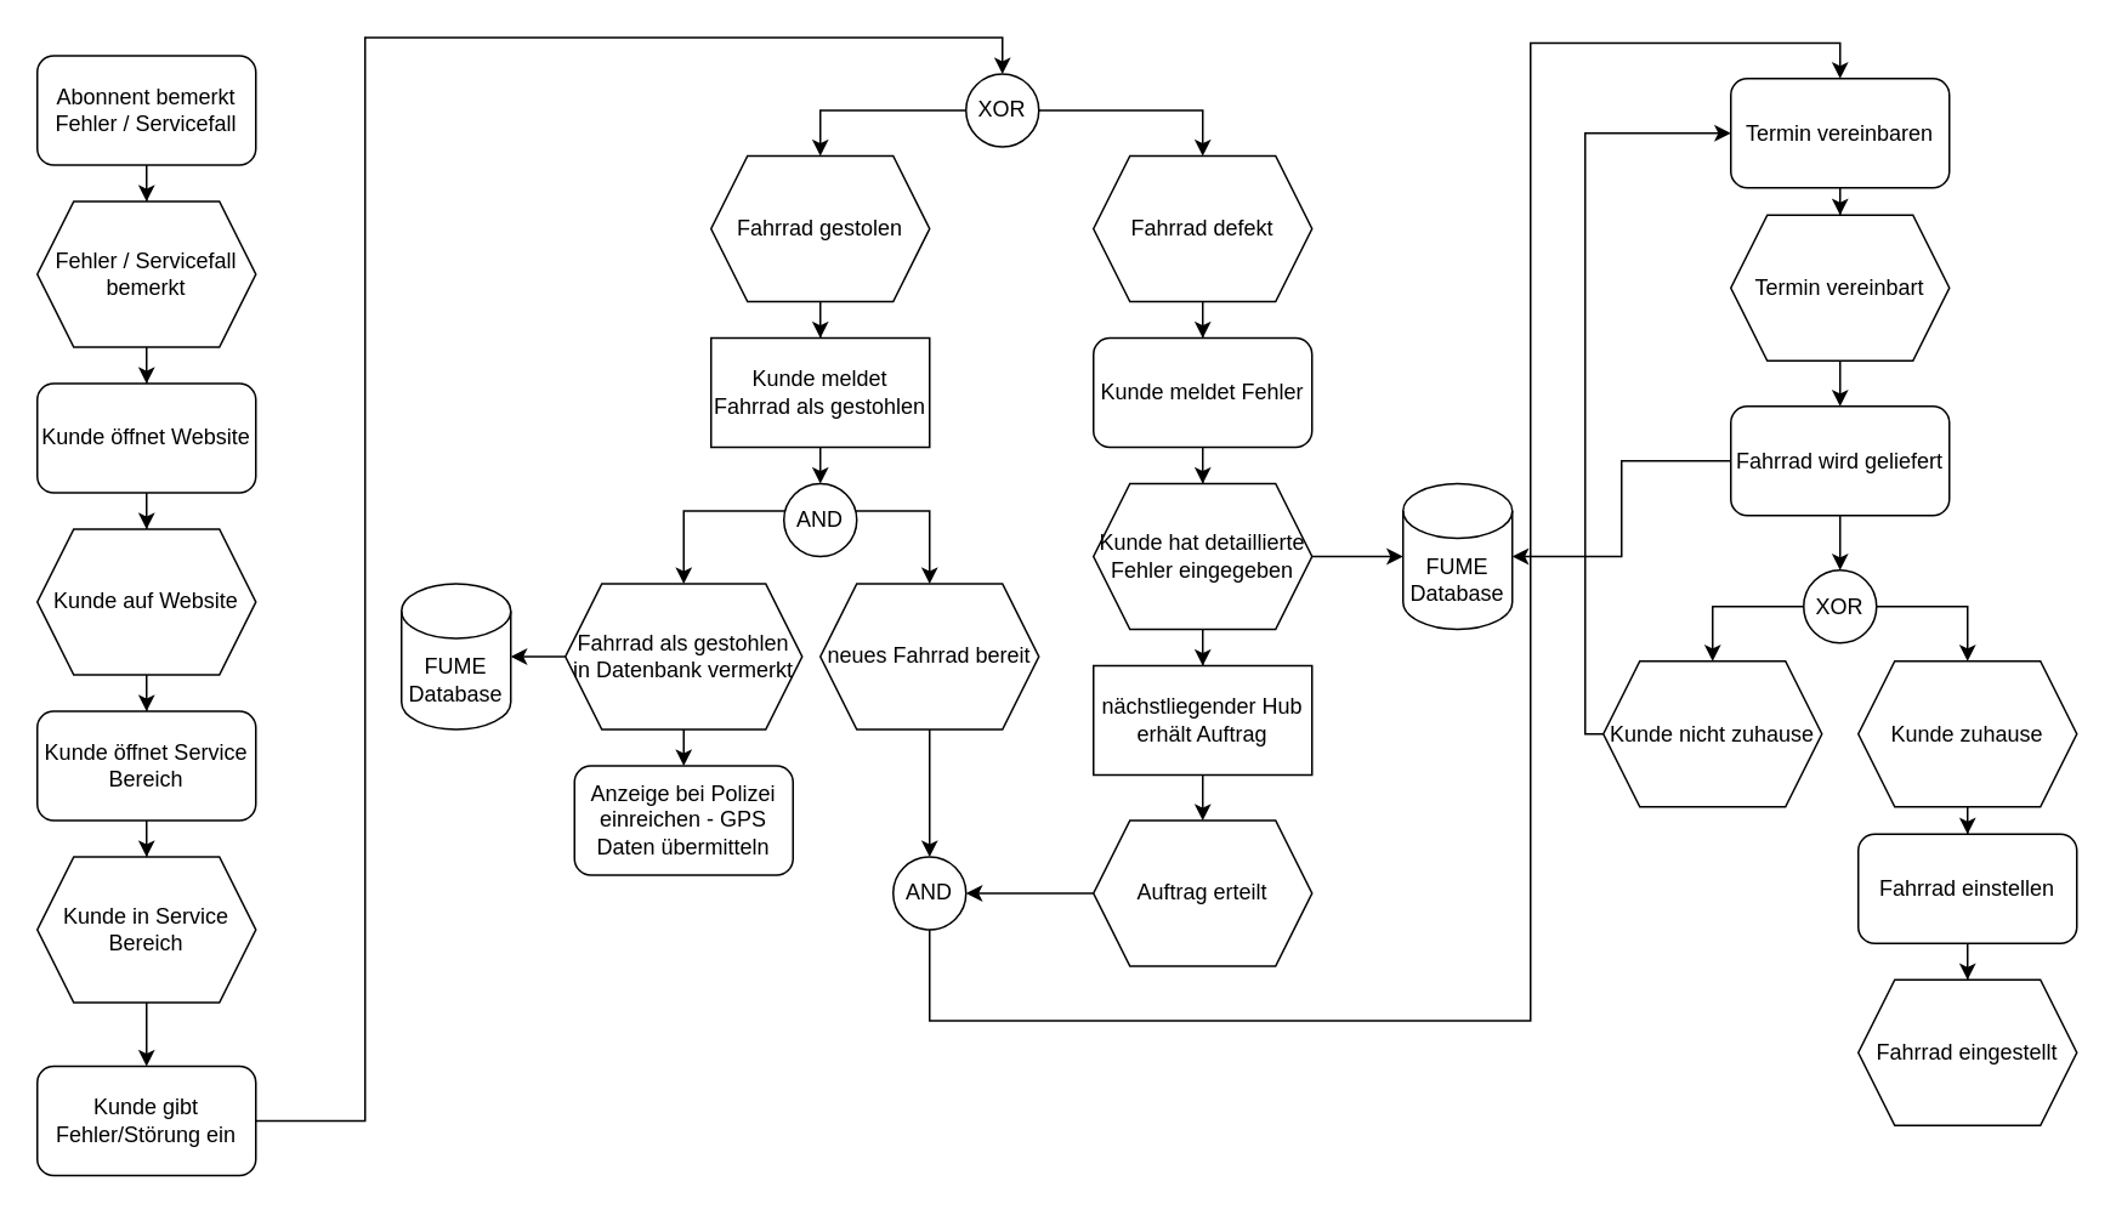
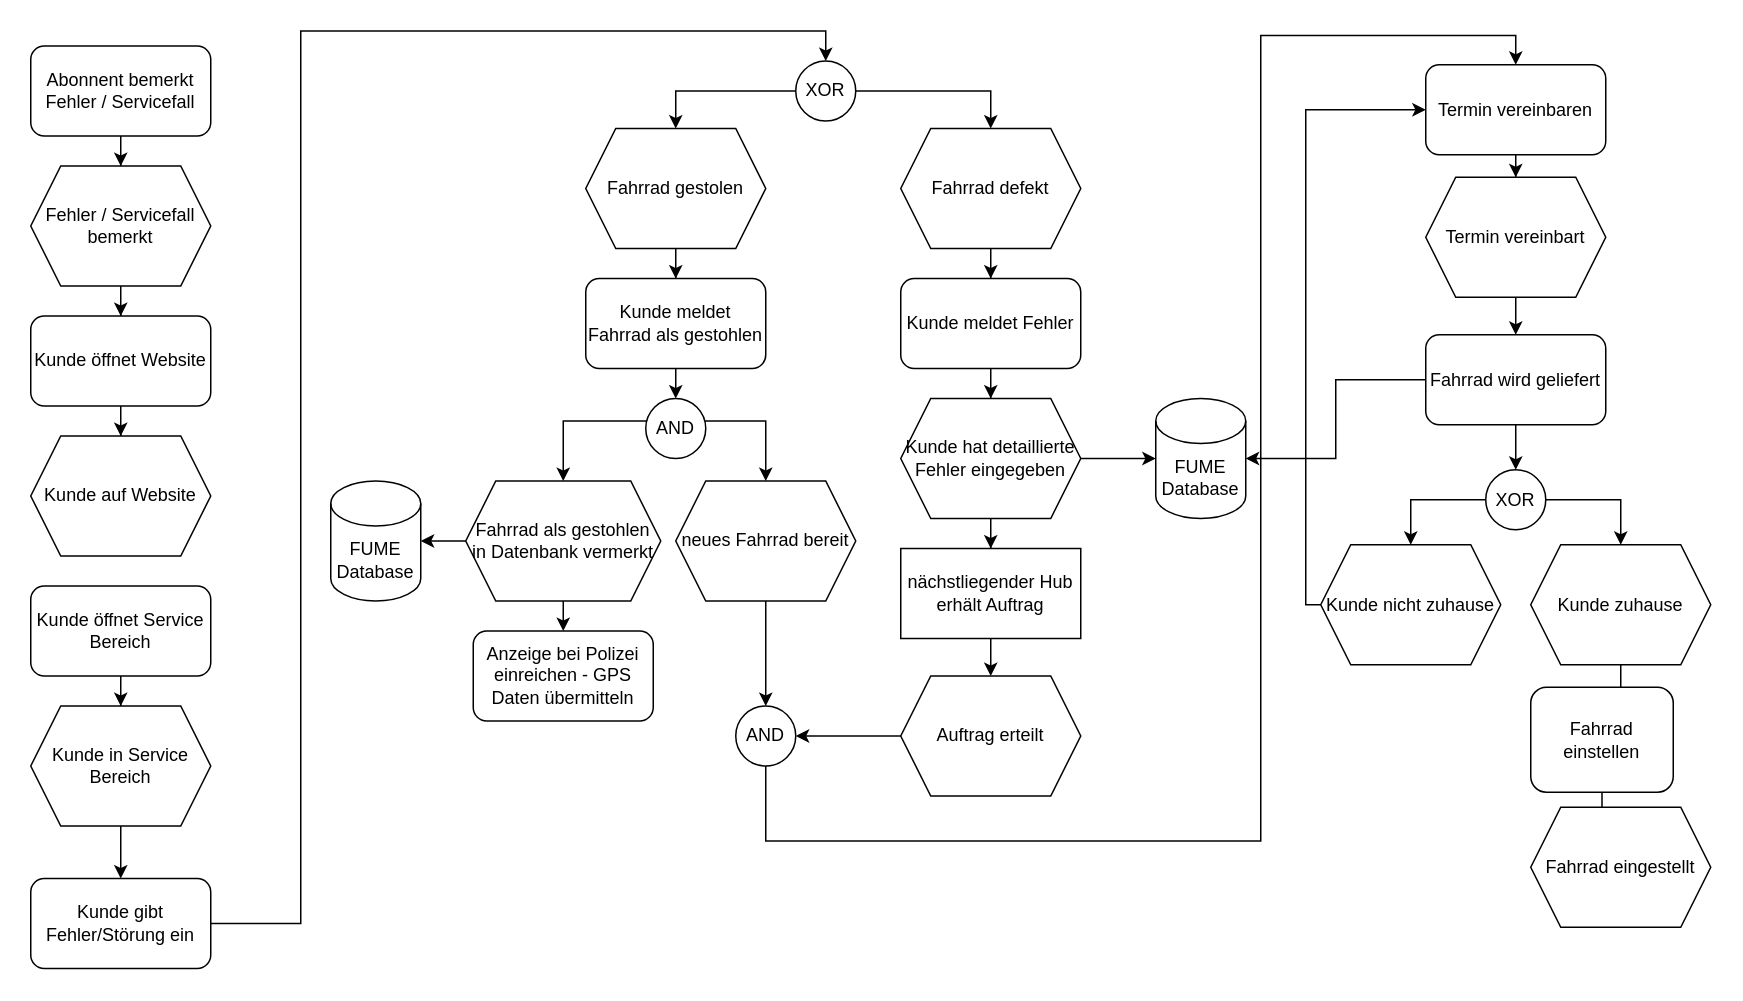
  <mxCell id="0" />
  <mxCell id="1" parent="0" />
  <mxCell id="2" style="edgeStyle=orthogonalEdgeStyle;rounded=0;orthogonalLoop=1;jettySize=auto;html=1;" edge="1" parent="1" source="3" target="45"><mxGeometry relative="1" as="geometry" /></mxCell>
  <mxCell id="3" value="Abonnent bemerkt Fehler / Servicefall" style="rounded=1;whiteSpace=wrap;html=1;" vertex="1" parent="1"><mxGeometry x="20" y="30" width="120" height="60" as="geometry" /></mxCell>
  <mxCell id="4" value="" style="edgeStyle=orthogonalEdgeStyle;rounded=0;orthogonalLoop=1;jettySize=auto;html=1;" edge="1" parent="1" source="5" target="7"><mxGeometry relative="1" as="geometry" /></mxCell>
  <mxCell id="5" value="Kunde öffnet Website" style="rounded=1;whiteSpace=wrap;html=1;" vertex="1" parent="1"><mxGeometry x="20" y="210" width="120" height="60" as="geometry" /></mxCell>
- <mxCell id="6" value="" style="edgeStyle=orthogonalEdgeStyle;rounded=0;orthogonalLoop=1;jettySize=auto;html=1;" edge="1" parent="1" source="7" target="9"><mxGeometry relative="1" as="geometry" /></mxCell>
  <mxCell id="7" value="Kunde auf Website" style="shape=hexagon;perimeter=hexagonPerimeter2;whiteSpace=wrap;html=1;fixedSize=1;" vertex="1" parent="1"><mxGeometry x="20" y="290" width="120" height="80" as="geometry" /></mxCell>
  <mxCell id="8" value="" style="edgeStyle=orthogonalEdgeStyle;rounded=0;orthogonalLoop=1;jettySize=auto;html=1;" edge="1" parent="1" source="9" target="11"><mxGeometry relative="1" as="geometry" /></mxCell>
  <mxCell id="9" value="Kunde öffnet Service Bereich" style="rounded=1;whiteSpace=wrap;html=1;" vertex="1" parent="1"><mxGeometry x="20" y="390" width="120" height="60" as="geometry" /></mxCell>
  <mxCell id="10" style="edgeStyle=orthogonalEdgeStyle;rounded=0;orthogonalLoop=1;jettySize=auto;html=1;" edge="1" parent="1" source="11" target="47"><mxGeometry relative="1" as="geometry" /></mxCell>
  <mxCell id="11" value="Kunde in Service Bereich" style="shape=hexagon;perimeter=hexagonPerimeter2;whiteSpace=wrap;html=1;fixedSize=1;" vertex="1" parent="1"><mxGeometry x="20" y="470" width="120" height="80" as="geometry" /></mxCell>
  <mxCell id="12" style="edgeStyle=orthogonalEdgeStyle;rounded=0;orthogonalLoop=1;jettySize=auto;html=1;entryX=0.5;entryY=0;entryDx=0;entryDy=0;exitX=0;exitY=0.5;exitDx=0;exitDy=0;" edge="1" parent="1" source="14" target="49"><mxGeometry relative="1" as="geometry" /></mxCell>
  <mxCell id="13" style="edgeStyle=orthogonalEdgeStyle;rounded=0;orthogonalLoop=1;jettySize=auto;html=1;entryX=0.5;entryY=0;entryDx=0;entryDy=0;" edge="1" parent="1" source="14" target="51"><mxGeometry relative="1" as="geometry" /></mxCell>
  <mxCell id="14" value="XOR" style="ellipse;whiteSpace=wrap;html=1;aspect=fixed;" vertex="1" parent="1"><mxGeometry x="530" y="40" width="40" height="40" as="geometry" /></mxCell>
- <mxCell id="15" value="Kunde meldet Fahrrad als gestohlen" style="whiteSpace=wrap;html=1;rounded=0;" vertex="1" parent="1"><mxGeometry x="390" y="185" width="120" height="60" as="geometry" /></mxCell>
+ <mxCell id="15" value="Kunde meldet Fahrrad als gestohlen" style="rounded=1;whiteSpace=wrap;html=1;" vertex="1" parent="1"><mxGeometry x="390" y="185" width="120" height="60" as="geometry" /></mxCell>
  <mxCell id="16" value="" style="edgeStyle=orthogonalEdgeStyle;rounded=0;orthogonalLoop=1;jettySize=auto;html=1;" edge="1" parent="1" source="17" target="23"><mxGeometry relative="1" as="geometry" /></mxCell>
  <mxCell id="17" value="Kunde meldet Fehler" style="rounded=1;whiteSpace=wrap;html=1;" vertex="1" parent="1"><mxGeometry x="600" y="185" width="120" height="60" as="geometry" /></mxCell>
  <mxCell id="18" value="" style="edgeStyle=orthogonalEdgeStyle;rounded=0;orthogonalLoop=1;jettySize=auto;html=1;" edge="1" parent="1" source="20"><mxGeometry relative="1" as="geometry"><mxPoint x="375" y="420" as="targetPoint" /></mxGeometry></mxCell>
  <mxCell id="19" value="" style="edgeStyle=orthogonalEdgeStyle;rounded=0;orthogonalLoop=1;jettySize=auto;html=1;" edge="1" parent="1" source="20" target="30"><mxGeometry relative="1" as="geometry" /></mxCell>
  <mxCell id="20" value="Fahrrad als gestohlen in Datenbank vermerkt" style="shape=hexagon;perimeter=hexagonPerimeter2;whiteSpace=wrap;html=1;fixedSize=1;" vertex="1" parent="1"><mxGeometry x="310" y="320" width="130" height="80" as="geometry" /></mxCell>
  <mxCell id="21" value="Anzeige bei Polizei einreichen - GPS Daten übermitteln" style="rounded=1;whiteSpace=wrap;html=1;" vertex="1" parent="1"><mxGeometry x="315" y="420" width="120" height="60" as="geometry" /></mxCell>
  <mxCell id="22" value="" style="edgeStyle=orthogonalEdgeStyle;rounded=0;orthogonalLoop=1;jettySize=auto;html=1;" edge="1" parent="1" source="23" target="29"><mxGeometry relative="1" as="geometry" /></mxCell>
  <mxCell id="23" value="Kunde hat detaillierte Fehler eingegeben" style="shape=hexagon;perimeter=hexagonPerimeter2;whiteSpace=wrap;html=1;fixedSize=1;" vertex="1" parent="1"><mxGeometry x="600" y="265" width="120" height="80" as="geometry" /></mxCell>
  <mxCell id="24" style="edgeStyle=orthogonalEdgeStyle;rounded=0;orthogonalLoop=1;jettySize=auto;html=1;entryX=0.5;entryY=0;entryDx=0;entryDy=0;" edge="1" parent="1" source="26" target="20"><mxGeometry relative="1" as="geometry"><Array as="points"><mxPoint x="375" y="280" /></Array></mxGeometry></mxCell>
  <mxCell id="25" style="edgeStyle=orthogonalEdgeStyle;rounded=0;orthogonalLoop=1;jettySize=auto;html=1;entryX=0.5;entryY=0;entryDx=0;entryDy=0;" edge="1" parent="1" source="26" target="54"><mxGeometry relative="1" as="geometry"><Array as="points"><mxPoint x="510" y="280" /></Array></mxGeometry></mxCell>
  <mxCell id="26" value="AND" style="ellipse;whiteSpace=wrap;html=1;aspect=fixed;" vertex="1" parent="1"><mxGeometry x="430" y="265" width="40" height="40" as="geometry" /></mxCell>
  <mxCell id="27" value="" style="endArrow=classic;html=1;exitX=0.5;exitY=1;exitDx=0;exitDy=0;entryX=0.5;entryY=0;entryDx=0;entryDy=0;" edge="1" parent="1" source="15" target="26"><mxGeometry width="50" height="50" relative="1" as="geometry"><mxPoint x="770" y="335" as="sourcePoint" /><mxPoint x="820" y="285" as="targetPoint" /></mxGeometry></mxCell>
  <mxCell id="28" style="edgeStyle=orthogonalEdgeStyle;rounded=0;orthogonalLoop=1;jettySize=auto;html=1;" edge="1" parent="1" source="29" target="61"><mxGeometry relative="1" as="geometry" /></mxCell>
  <mxCell id="29" value="nächstliegender Hub erhält Auftrag" style="whiteSpace=wrap;html=1;rounded=0;" vertex="1" parent="1"><mxGeometry x="600" y="365" width="120" height="60" as="geometry" /></mxCell>
  <mxCell id="30" value="FUME Database" style="shape=cylinder3;whiteSpace=wrap;html=1;boundedLbl=1;backgroundOutline=1;size=15;" vertex="1" parent="1"><mxGeometry x="220" y="320" width="60" height="80" as="geometry" /></mxCell>
  <mxCell id="31" style="edgeStyle=orthogonalEdgeStyle;rounded=0;orthogonalLoop=1;jettySize=auto;html=1;" edge="1" parent="1" source="33" target="36"><mxGeometry relative="1" as="geometry" /></mxCell>
  <mxCell id="32" value="" style="edgeStyle=orthogonalEdgeStyle;rounded=0;orthogonalLoop=1;jettySize=auto;html=1;" edge="1" parent="1" source="33" target="52"><mxGeometry relative="1" as="geometry" /></mxCell>
  <mxCell id="33" value="Fahrrad wird geliefert" style="rounded=1;whiteSpace=wrap;html=1;" vertex="1" parent="1"><mxGeometry x="950" y="222.5" width="120" height="60" as="geometry" /></mxCell>
  <mxCell id="34" style="edgeStyle=orthogonalEdgeStyle;rounded=0;orthogonalLoop=1;jettySize=auto;html=1;entryX=0.5;entryY=0;entryDx=0;entryDy=0;" edge="1" parent="1" source="36" target="40"><mxGeometry relative="1" as="geometry"><mxPoint x="960" y="362.5" as="targetPoint" /><Array as="points"><mxPoint x="940" y="332.5" /></Array></mxGeometry></mxCell>
  <mxCell id="35" style="edgeStyle=orthogonalEdgeStyle;rounded=0;orthogonalLoop=1;jettySize=auto;html=1;entryX=0.5;entryY=0;entryDx=0;entryDy=0;" edge="1" parent="1" source="36" target="38"><mxGeometry relative="1" as="geometry"><Array as="points"><mxPoint x="1080" y="332.5" /></Array></mxGeometry></mxCell>
  <mxCell id="36" value="XOR" style="ellipse;whiteSpace=wrap;html=1;aspect=fixed;" vertex="1" parent="1"><mxGeometry x="990" y="312.5" width="40" height="40" as="geometry" /></mxCell>
  <mxCell id="37" style="edgeStyle=orthogonalEdgeStyle;rounded=0;orthogonalLoop=1;jettySize=auto;html=1;" edge="1" parent="1" source="38" target="42"><mxGeometry relative="1" as="geometry" /></mxCell>
  <mxCell id="38" value="Kunde zuhause" style="shape=hexagon;perimeter=hexagonPerimeter2;whiteSpace=wrap;html=1;fixedSize=1;" vertex="1" parent="1"><mxGeometry x="1020" y="362.5" width="120" height="80" as="geometry" /></mxCell>
  <mxCell id="39" style="edgeStyle=orthogonalEdgeStyle;rounded=0;orthogonalLoop=1;jettySize=auto;html=1;entryX=0;entryY=0.5;entryDx=0;entryDy=0;" edge="1" parent="1" source="40" target="56"><mxGeometry relative="1" as="geometry"><Array as="points"><mxPoint x="870" y="403" /><mxPoint x="870" y="72" /></Array><mxPoint x="880" y="160" as="targetPoint" /></mxGeometry></mxCell>
  <mxCell id="40" value="Kunde nicht zuhause" style="shape=hexagon;perimeter=hexagonPerimeter2;whiteSpace=wrap;html=1;fixedSize=1;" vertex="1" parent="1"><mxGeometry x="880" y="362.5" width="120" height="80" as="geometry" /></mxCell>
  <mxCell id="41" style="edgeStyle=orthogonalEdgeStyle;rounded=0;orthogonalLoop=1;jettySize=auto;html=1;" edge="1" parent="1" source="42" target="59"><mxGeometry relative="1" as="geometry" /></mxCell>
- <mxCell id="42" value="Fahrrad einstellen" style="rounded=1;whiteSpace=wrap;html=1;" vertex="1" parent="1"><mxGeometry x="1020" y="457.5" width="120" height="60" as="geometry" /></mxCell>
+ <mxCell id="42" value="Fahrrad einstellen" style="rounded=1;whiteSpace=wrap;html=1;" vertex="1" parent="1"><mxGeometry x="1020" y="457.5" width="95" height="70" as="geometry" /></mxCell>
  <mxCell id="43" value="" style="endArrow=classic;html=1;exitX=1;exitY=0.5;exitDx=0;exitDy=0;" edge="1" parent="1" source="23" target="52"><mxGeometry width="50" height="50" relative="1" as="geometry"><mxPoint x="1130" y="155" as="sourcePoint" /><mxPoint x="1180" y="105" as="targetPoint" /></mxGeometry></mxCell>
  <mxCell id="44" style="edgeStyle=orthogonalEdgeStyle;rounded=0;orthogonalLoop=1;jettySize=auto;html=1;" edge="1" parent="1" source="45" target="5"><mxGeometry relative="1" as="geometry" /></mxCell>
  <mxCell id="45" value="Fehler / Servicefall bemerkt" style="shape=hexagon;perimeter=hexagonPerimeter2;whiteSpace=wrap;html=1;fixedSize=1;" vertex="1" parent="1"><mxGeometry x="20" y="110" width="120" height="80" as="geometry" /></mxCell>
  <mxCell id="46" style="edgeStyle=orthogonalEdgeStyle;rounded=0;orthogonalLoop=1;jettySize=auto;html=1;entryX=0.5;entryY=0;entryDx=0;entryDy=0;" edge="1" parent="1" source="47" target="14"><mxGeometry relative="1" as="geometry"><Array as="points"><mxPoint x="200" y="615" /><mxPoint x="200" y="20" /><mxPoint x="550" y="20" /></Array></mxGeometry></mxCell>
  <mxCell id="47" value="Kunde gibt Fehler/Störung ein" style="rounded=1;whiteSpace=wrap;html=1;" vertex="1" parent="1"><mxGeometry x="20" y="585" width="120" height="60" as="geometry" /></mxCell>
  <mxCell id="48" style="edgeStyle=orthogonalEdgeStyle;rounded=0;orthogonalLoop=1;jettySize=auto;html=1;entryX=0.5;entryY=0;entryDx=0;entryDy=0;" edge="1" parent="1" source="49" target="15"><mxGeometry relative="1" as="geometry" /></mxCell>
  <mxCell id="49" value="Fahrrad gestolen" style="shape=hexagon;perimeter=hexagonPerimeter2;whiteSpace=wrap;html=1;fixedSize=1;" vertex="1" parent="1"><mxGeometry x="390" y="85" width="120" height="80" as="geometry" /></mxCell>
  <mxCell id="50" style="edgeStyle=orthogonalEdgeStyle;rounded=0;orthogonalLoop=1;jettySize=auto;html=1;" edge="1" parent="1" source="51" target="17"><mxGeometry relative="1" as="geometry" /></mxCell>
  <mxCell id="51" value="Fahrrad defekt" style="shape=hexagon;perimeter=hexagonPerimeter2;whiteSpace=wrap;html=1;fixedSize=1;" vertex="1" parent="1"><mxGeometry x="600" y="85" width="120" height="80" as="geometry" /></mxCell>
  <mxCell id="52" value="FUME Database" style="shape=cylinder3;whiteSpace=wrap;html=1;boundedLbl=1;backgroundOutline=1;size=15;" vertex="1" parent="1"><mxGeometry x="770" y="265" width="60" height="80" as="geometry" /></mxCell>
  <mxCell id="53" style="edgeStyle=orthogonalEdgeStyle;rounded=0;orthogonalLoop=1;jettySize=auto;html=1;entryX=0.5;entryY=0;entryDx=0;entryDy=0;" edge="1" parent="1" source="54" target="63"><mxGeometry relative="1" as="geometry" /></mxCell>
  <mxCell id="54" value="neues Fahrrad bereit" style="shape=hexagon;perimeter=hexagonPerimeter2;whiteSpace=wrap;html=1;fixedSize=1;" vertex="1" parent="1"><mxGeometry x="450" y="320" width="120" height="80" as="geometry" /></mxCell>
  <mxCell id="55" style="edgeStyle=orthogonalEdgeStyle;rounded=0;orthogonalLoop=1;jettySize=auto;html=1;entryX=0.5;entryY=0;entryDx=0;entryDy=0;" edge="1" parent="1" source="56" target="58"><mxGeometry relative="1" as="geometry" /></mxCell>
  <mxCell id="56" value="Termin vereinbaren" style="rounded=1;whiteSpace=wrap;html=1;" vertex="1" parent="1"><mxGeometry x="950" y="42.5" width="120" height="60" as="geometry" /></mxCell>
  <mxCell id="57" style="edgeStyle=orthogonalEdgeStyle;rounded=0;orthogonalLoop=1;jettySize=auto;html=1;" edge="1" parent="1" source="58" target="33"><mxGeometry relative="1" as="geometry" /></mxCell>
  <mxCell id="58" value="Termin vereinbart" style="shape=hexagon;perimeter=hexagonPerimeter2;whiteSpace=wrap;html=1;fixedSize=1;" vertex="1" parent="1"><mxGeometry x="950" y="117.5" width="120" height="80" as="geometry" /></mxCell>
  <mxCell id="59" value="Fahrrad eingestellt" style="shape=hexagon;perimeter=hexagonPerimeter2;whiteSpace=wrap;html=1;fixedSize=1;" vertex="1" parent="1"><mxGeometry x="1020" y="537.5" width="120" height="80" as="geometry" /></mxCell>
  <mxCell id="60" style="edgeStyle=orthogonalEdgeStyle;rounded=0;orthogonalLoop=1;jettySize=auto;html=1;entryX=1;entryY=0.5;entryDx=0;entryDy=0;" edge="1" parent="1" source="61" target="63"><mxGeometry relative="1" as="geometry" /></mxCell>
  <mxCell id="61" value="Auftrag erteilt" style="shape=hexagon;perimeter=hexagonPerimeter2;whiteSpace=wrap;html=1;fixedSize=1;" vertex="1" parent="1"><mxGeometry x="600" y="450" width="120" height="80" as="geometry" /></mxCell>
  <mxCell id="62" style="edgeStyle=orthogonalEdgeStyle;rounded=0;orthogonalLoop=1;jettySize=auto;html=1;entryX=0.5;entryY=0;entryDx=0;entryDy=0;" edge="1" parent="1" source="63" target="56"><mxGeometry relative="1" as="geometry"><Array as="points"><mxPoint x="510" y="560" /><mxPoint x="840" y="560" /><mxPoint x="840" y="23" /><mxPoint x="1010" y="23" /></Array></mxGeometry></mxCell>
  <mxCell id="63" value="AND" style="ellipse;whiteSpace=wrap;html=1;aspect=fixed;" vertex="1" parent="1"><mxGeometry x="490" y="470" width="40" height="40" as="geometry" /></mxCell>
